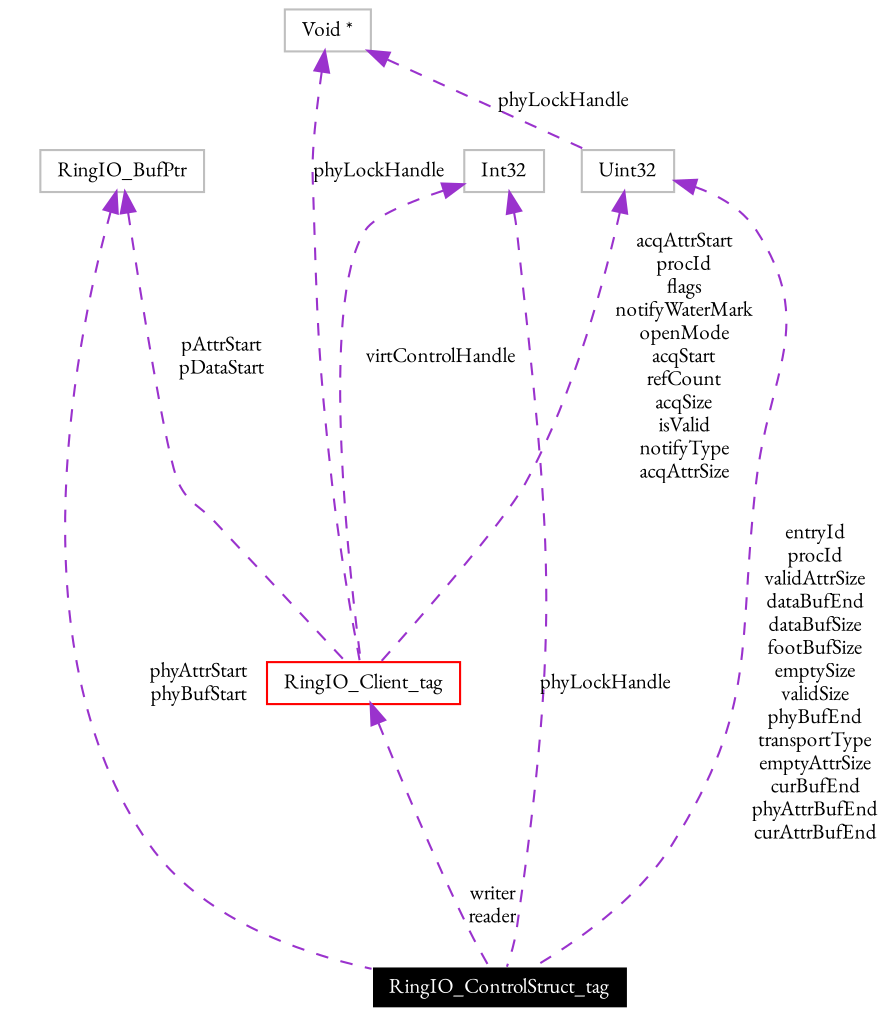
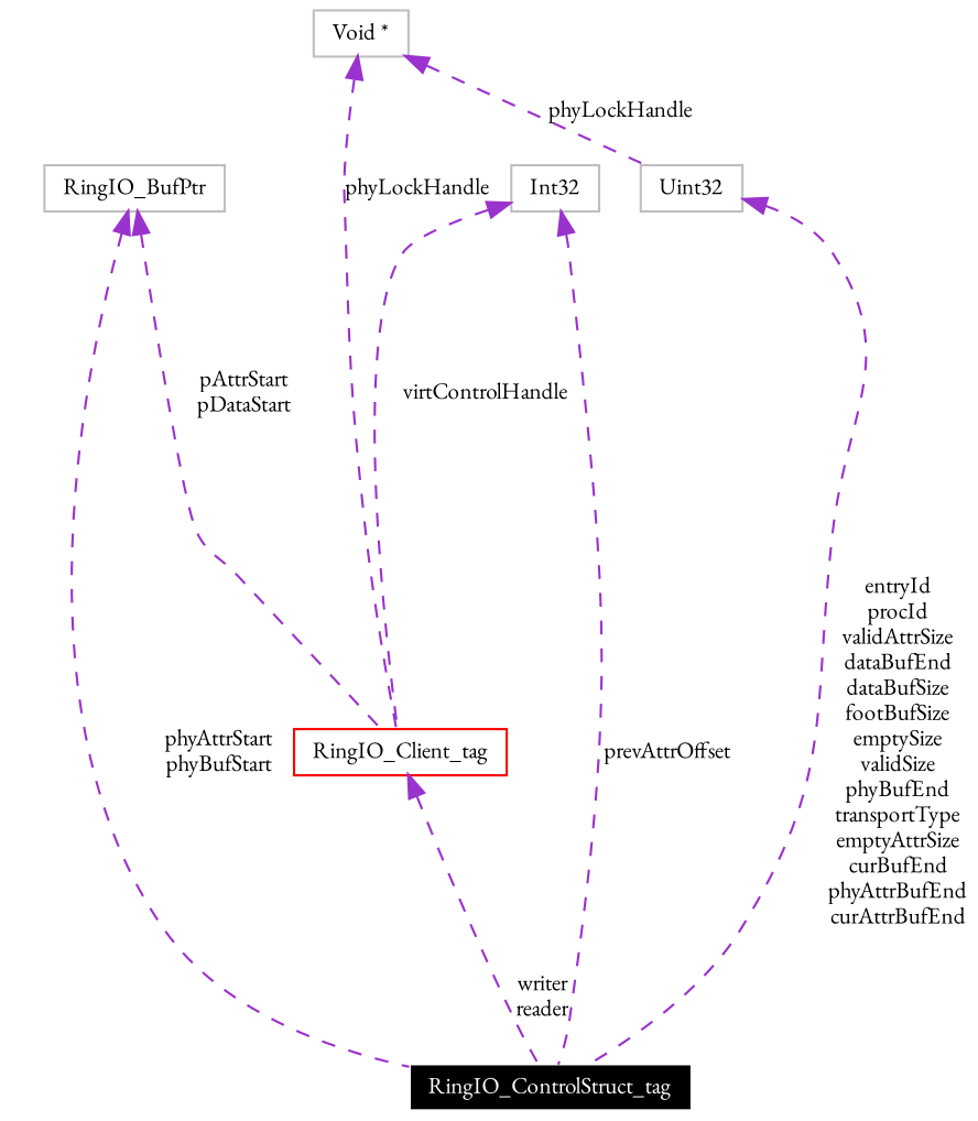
  digraph {
    fontname="EB Garamond"
    node [color=grey75 fillcolor=white fontname="EB Garamond" fontsize=10 shape=record style=filled]
    edge [color=darkorchid3 dir=back fontname="EB Garamond" fontsize=10 labelfontname=Helvetica labelfontsize=10 style=dashed]
    n1 [color=white fillcolor=black fontcolor=white height=0.2 label=RingIO_ControlStruct_tag width=0.4]
    n2 [color=red height=0.2 label=RingIO_Client_tag width=0.4]
    n3 [height=0.2 label=RingIO_BufPtr width=0.4]
    n4 [height=0.2 label=Uint32 width=0.4]
    n5 [height=0.2 label="Void *" width=0.4]
    n6 [height=0.2 label=Int32 width=0.4]
    n2 -> n1 [label="writer\nreader"]
    n3 -> n1 [label="phyAttrStart\nphyBufStart"]
    n3 -> n2 [label="pAttrStart\npDataStart"]
    n4 -> n1 [label="entryId\nprocId\nvalidAttrSize\ndataBufEnd\ndataBufSize\nfootBufSize\nemptySize\nvalidSize\nphyBufEnd\ntransportType\nemptyAttrSize\ncurBufEnd\nphyAttrBufEnd\ncurAttrBufEnd"]
-   n4 -> n2 [label="acqAttrStart\nprocId\nflags\nnotifyWaterMark\nopenMode\nacqStart\nrefCount\nacqSize\nisValid\nnotifyType\nacqAttrSize"]
    n5 -> n2 [label=phyLockHandle]
    n5 -> n4 [label=phyLockHandle]
-   n6 -> n1 [label=phyLockHandle]
+   n6 -> n1 [label=prevAttrOffset]
    n6 -> n2 [label=virtControlHandle]
  }
